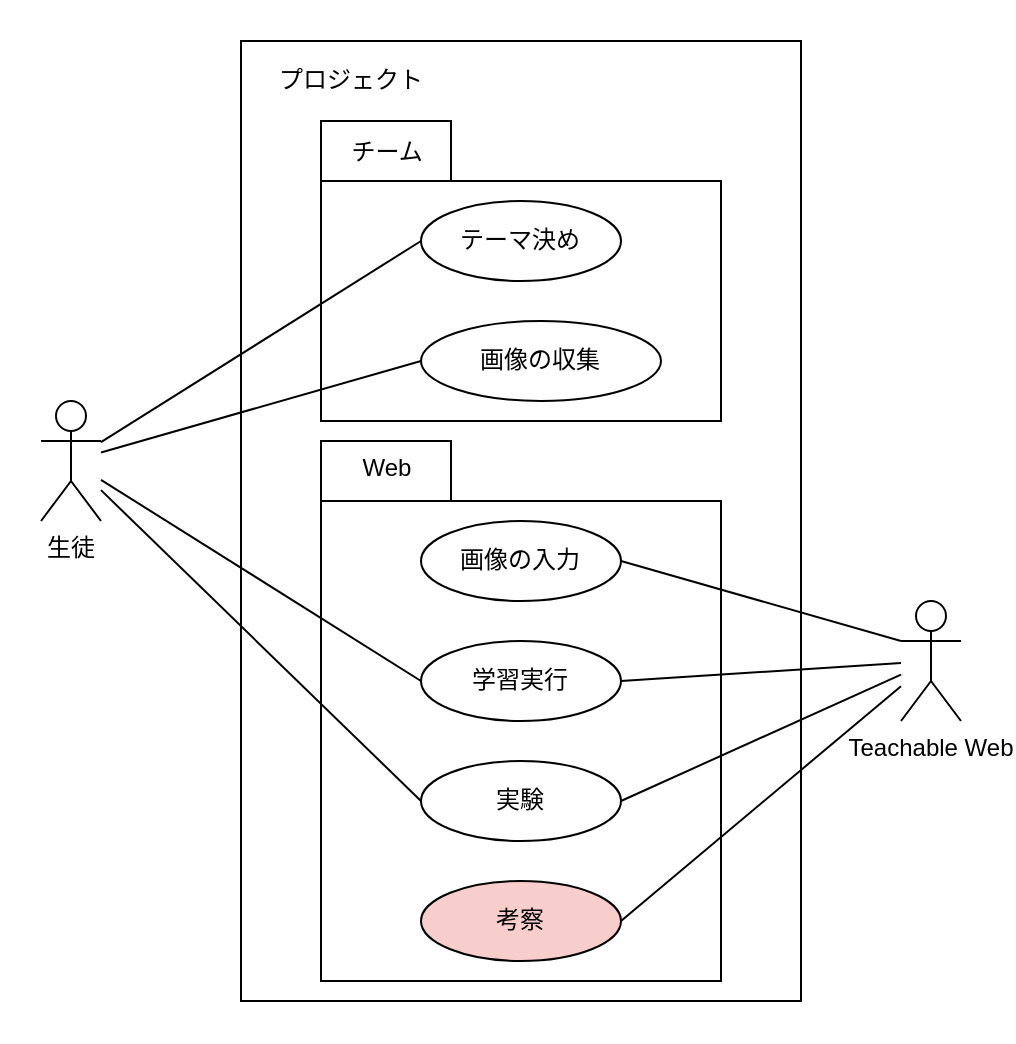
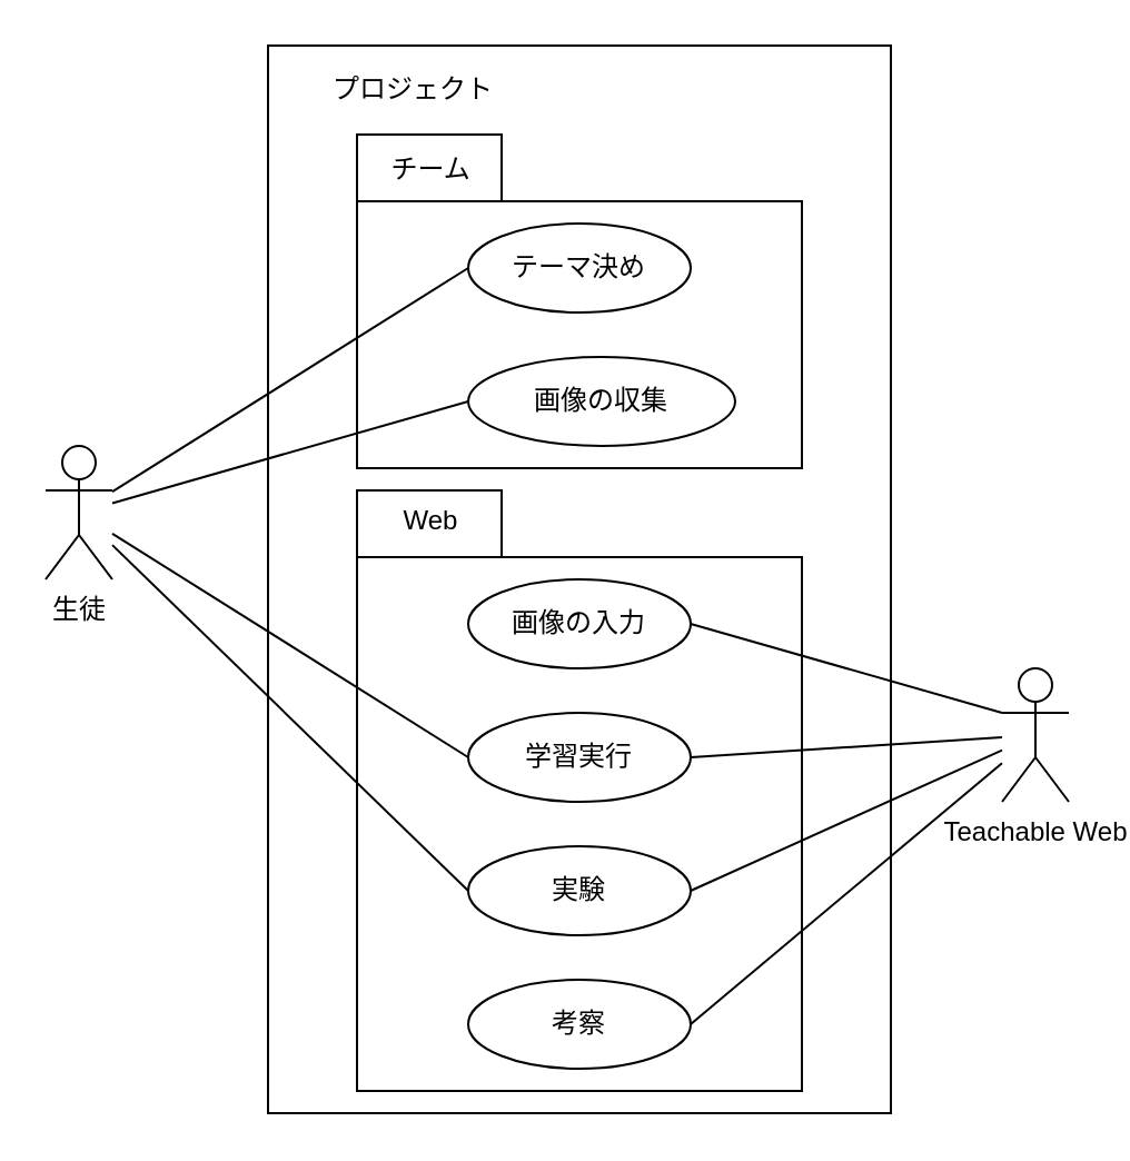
  <mxCell id="0" />
  <mxCell id="1" parent="0" />
  <mxCell id="2" value="" style="shape=folder;fontStyle=1;tabWidth=65;tabHeight=30;tabPosition=left;html=1;boundedLbl=1;fillColor=none;" vertex="1" parent="1"><mxGeometry x="160" y="60" width="200" height="150" as="geometry" /></mxCell>
  <mxCell id="3" value="" style="rounded=0;whiteSpace=wrap;html=1;fillColor=none;" parent="1" vertex="1"><mxGeometry x="120" y="20" width="280" height="480" as="geometry" /></mxCell>
  <mxCell id="4" value="" style="shape=folder;fontStyle=1;tabWidth=65;tabHeight=30;tabPosition=left;html=1;boundedLbl=1;fillColor=none;" vertex="1" parent="1"><mxGeometry x="160" y="220" width="200" height="270" as="geometry" /></mxCell>
  <mxCell id="5" value="生徒" style="shape=umlActor;verticalLabelPosition=bottom;verticalAlign=top;html=1;outlineConnect=0;" parent="1" vertex="1"><mxGeometry x="20" y="200" width="30" height="60" as="geometry" /></mxCell>
  <mxCell id="6" value="テーマ決め" style="ellipse;whiteSpace=wrap;html=1;align=center;" parent="1" vertex="1"><mxGeometry x="210" y="100" width="100" height="40" as="geometry" /></mxCell>
- <mxCell id="7" value="プロジェクト" style="text;html=1;align=center;verticalAlign=middle;resizable=0;points=[];autosize=1;strokeColor=none;fillColor=none;" parent="1" vertex="1"><mxGeometry x="130" y="30" width="90" height="20" as="geometry" /></mxCell>
+ <mxCell id="7" value="プロジェクト" style="text;html=1;align=center;verticalAlign=middle;resizable=0;points=[];autosize=1;strokeColor=none;fillColor=none;" parent="1" vertex="1"><mxGeometry x="140" y="30" width="90" height="20" as="geometry" /></mxCell>
  <mxCell id="8" value="" style="endArrow=none;html=1;rounded=0;entryX=0;entryY=0.5;entryDx=0;entryDy=0;" parent="1" source="5" target="6" edge="1"><mxGeometry width="50" height="50" relative="1" as="geometry"><mxPoint x="80" y="260" as="sourcePoint" /><mxPoint x="210" y="100" as="targetPoint" /></mxGeometry></mxCell>
  <mxCell id="9" value="画像の収集" style="ellipse;whiteSpace=wrap;html=1;align=center;" parent="1" vertex="1"><mxGeometry x="210" y="160" width="120" height="40" as="geometry" /></mxCell>
  <mxCell id="10" value="" style="endArrow=none;html=1;rounded=0;entryX=0;entryY=0.5;entryDx=0;entryDy=0;" parent="1" source="5" target="9" edge="1"><mxGeometry width="50" height="50" relative="1" as="geometry"><mxPoint x="90" y="200" as="sourcePoint" /><mxPoint x="-10" y="280" as="targetPoint" /></mxGeometry></mxCell>
  <mxCell id="11" value="画像の入力" style="ellipse;whiteSpace=wrap;html=1;align=center;" vertex="1" parent="1"><mxGeometry x="210" y="260" width="100" height="40" as="geometry" /></mxCell>
  <mxCell id="12" value="学習実行" style="ellipse;whiteSpace=wrap;html=1;align=center;" vertex="1" parent="1"><mxGeometry x="210" y="320" width="100" height="40" as="geometry" /></mxCell>
  <mxCell id="13" value="実験" style="ellipse;whiteSpace=wrap;html=1;align=center;" vertex="1" parent="1"><mxGeometry x="210" y="380" width="100" height="40" as="geometry" /></mxCell>
  <mxCell id="14" value="チーム" style="text;html=1;align=center;verticalAlign=middle;resizable=0;points=[];autosize=1;strokeColor=none;fillColor=none;rounded=1;" vertex="1" parent="1"><mxGeometry x="168" y="66" width="50" height="20" as="geometry" /></mxCell>
  <mxCell id="15" value="Web" style="text;html=1;align=center;verticalAlign=middle;resizable=0;points=[];autosize=1;strokeColor=none;fillColor=none;rounded=1;" vertex="1" parent="1"><mxGeometry x="173" y="224" width="40" height="20" as="geometry" /></mxCell>
  <mxCell id="16" value="Teachable Web" style="shape=umlActor;verticalLabelPosition=bottom;verticalAlign=top;html=1;outlineConnect=0;" vertex="1" parent="1"><mxGeometry x="450" y="300" width="30" height="60" as="geometry" /></mxCell>
  <mxCell id="17" value="" style="endArrow=none;html=1;rounded=0;entryX=1;entryY=0.5;entryDx=0;entryDy=0;exitX=0;exitY=0.333;exitDx=0;exitDy=0;exitPerimeter=0;" edge="1" parent="1" source="16" target="11"><mxGeometry width="50" height="50" relative="1" as="geometry"><mxPoint x="410" y="320" as="sourcePoint" /><mxPoint x="660" y="129.71" as="targetPoint" /></mxGeometry></mxCell>
  <mxCell id="18" value="" style="endArrow=none;html=1;rounded=0;entryX=1;entryY=0.5;entryDx=0;entryDy=0;" edge="1" parent="1" source="16" target="12"><mxGeometry width="50" height="50" relative="1" as="geometry"><mxPoint x="440" y="460" as="sourcePoint" /><mxPoint x="320" y="290" as="targetPoint" /></mxGeometry></mxCell>
  <mxCell id="19" value="" style="endArrow=none;html=1;rounded=0;entryX=1;entryY=0.5;entryDx=0;entryDy=0;" edge="1" parent="1" source="16" target="13"><mxGeometry width="50" height="50" relative="1" as="geometry"><mxPoint x="550" y="440.004" as="sourcePoint" /><mxPoint x="420" y="448.97" as="targetPoint" /></mxGeometry></mxCell>
  <mxCell id="20" value="" style="endArrow=none;html=1;rounded=0;exitX=0;exitY=0.5;exitDx=0;exitDy=0;" edge="1" parent="1" source="12" target="5"><mxGeometry width="50" height="50" relative="1" as="geometry"><mxPoint x="470" y="411.034" as="sourcePoint" /><mxPoint x="340" y="420" as="targetPoint" /></mxGeometry></mxCell>
  <mxCell id="21" value="" style="endArrow=none;html=1;rounded=0;exitX=0;exitY=0.5;exitDx=0;exitDy=0;" edge="1" parent="1" source="13" target="5"><mxGeometry width="50" height="50" relative="1" as="geometry"><mxPoint x="480" y="421.034" as="sourcePoint" /><mxPoint x="350" y="430" as="targetPoint" /></mxGeometry></mxCell>
- <mxCell id="22" value="考察" style="ellipse;whiteSpace=wrap;html=1;align=center;fillColor=#f8cecc;" vertex="1" parent="1"><mxGeometry x="210" y="440" width="100" height="40" as="geometry" /></mxCell>
+ <mxCell id="22" value="考察" style="ellipse;whiteSpace=wrap;html=1;align=center;" vertex="1" parent="1"><mxGeometry x="210" y="440" width="100" height="40" as="geometry" /></mxCell>
  <mxCell id="23" value="" style="endArrow=none;html=1;entryX=1;entryY=0.5;entryDx=0;entryDy=0;" edge="1" parent="1" source="16" target="22"><mxGeometry width="50" height="50" relative="1" as="geometry"><mxPoint x="530" y="480" as="sourcePoint" /><mxPoint x="220" y="470" as="targetPoint" /></mxGeometry></mxCell>
